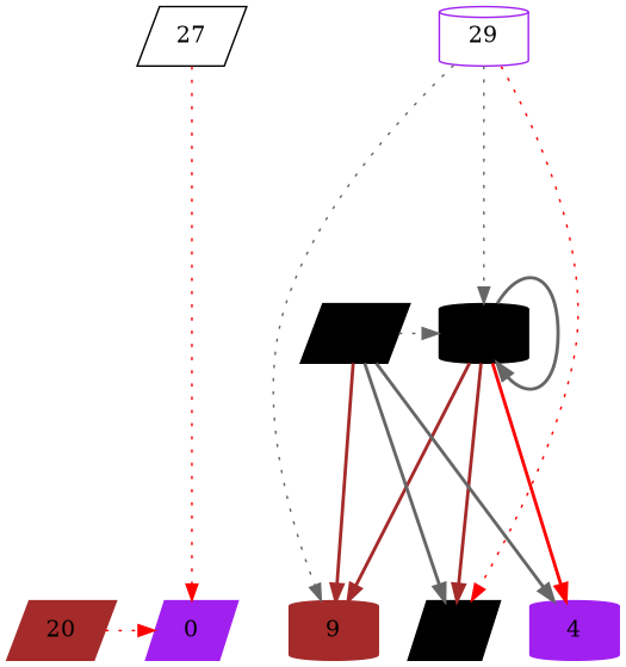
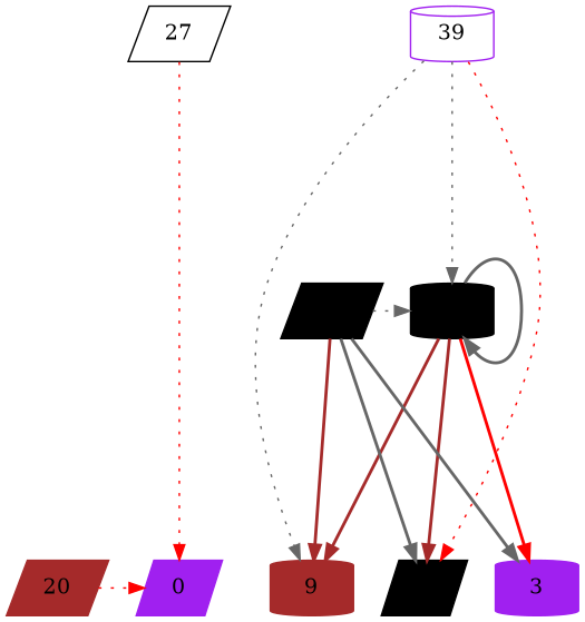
  digraph {
    ranksep=2.0
    node [color=black shape=parallelogram style=filled]
    edge [color=gray40 style=bold]
    0 [color=purple]
    2
-   4 [color=purple shape=cylinder]
+   4 [color=purple shape=cylinder label=3]
    9 [color=brown shape=cylinder]
    20 [color=brown]
    27 [style=""]
-   29 [color=purple shape=cylinder style=""]
+   29 [color=purple shape=cylinder label=39 style=""]
    30 [shape=cylinder]
    31
    subgraph sub_1 {
      rank=same
      0
      2
      4
      9
      20
    }
    subgraph sub_2 {
      rank=same
      27
      29
    }
    subgraph sub_3 {
      rank=same
      30
      31
    }
    20 -> 0 [color=red style=dotted]
    27 -> 0 [color=red style=dotted]
    29 -> 2 [color=red style=dotted]
    29 -> 9 [style=dotted]
    29 -> 30 [style=dotted]
    30 -> 2 [color=brown]
    30 -> 4 [color=red]
    30 -> 9 [color=brown]
    30 -> 30
    31 -> 2
    31 -> 4
    31 -> 9 [color=brown]
    31 -> 30 [style=dotted]
  }
